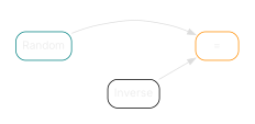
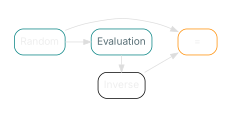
  digraph {
    rankdir=LR
    node [color=teal fillcolor="#ffffff" fontcolor="#eeeeee" fontname="Inter,Arial" shape=rectangle style="rounded,filled"]
    edge [color="#dddddd" fontcolor="#000000" fontname="Inter,Arial" fontsize=11]
    n1 [label=Random]
+   Evaluation [fontcolor="#586E75"]
    n3 [color=darkorange label="="]
    Invis [color="#586E75" fontcolor="#586E75" style=invis]
    Inverse [color=black]
    subgraph cluster_1 {
      color=transparent
      n1
+     Evaluation
      n3
    }
    subgraph cluster_2 {
      color=transparent
      Invis
      Inverse
    }
+   n1 -> Evaluation
    n1 -> n3 [constraint=false]
    n1 -> Invis [color="#586E75" constraint=false style=invis]
+   Evaluation -> n3 [color="#586E75" style=invis]
+   Evaluation -> Inverse [constraint=false]
    Invis -> Inverse [color="#586E75" style=invis]
    Inverse -> n3
  }
